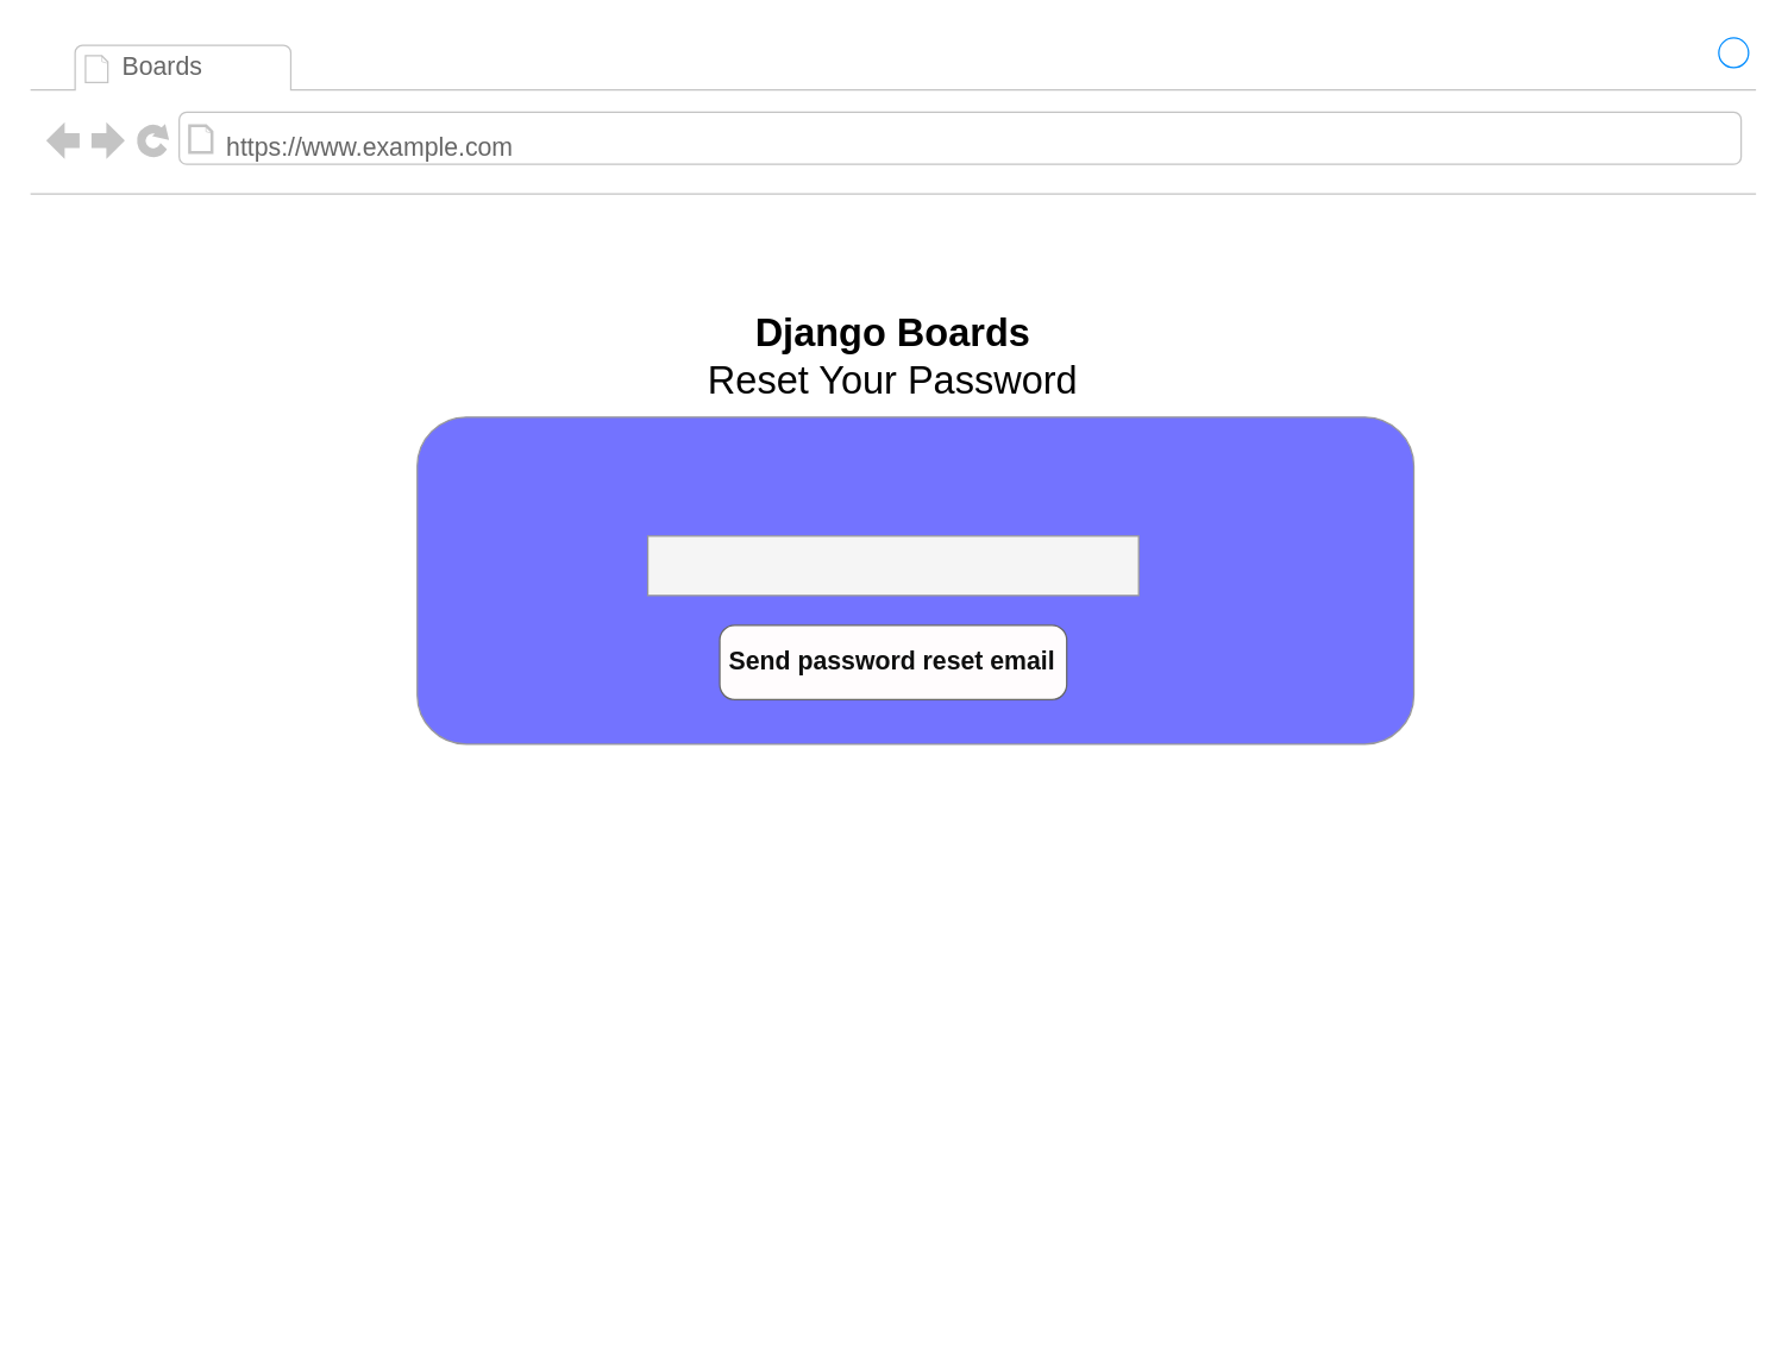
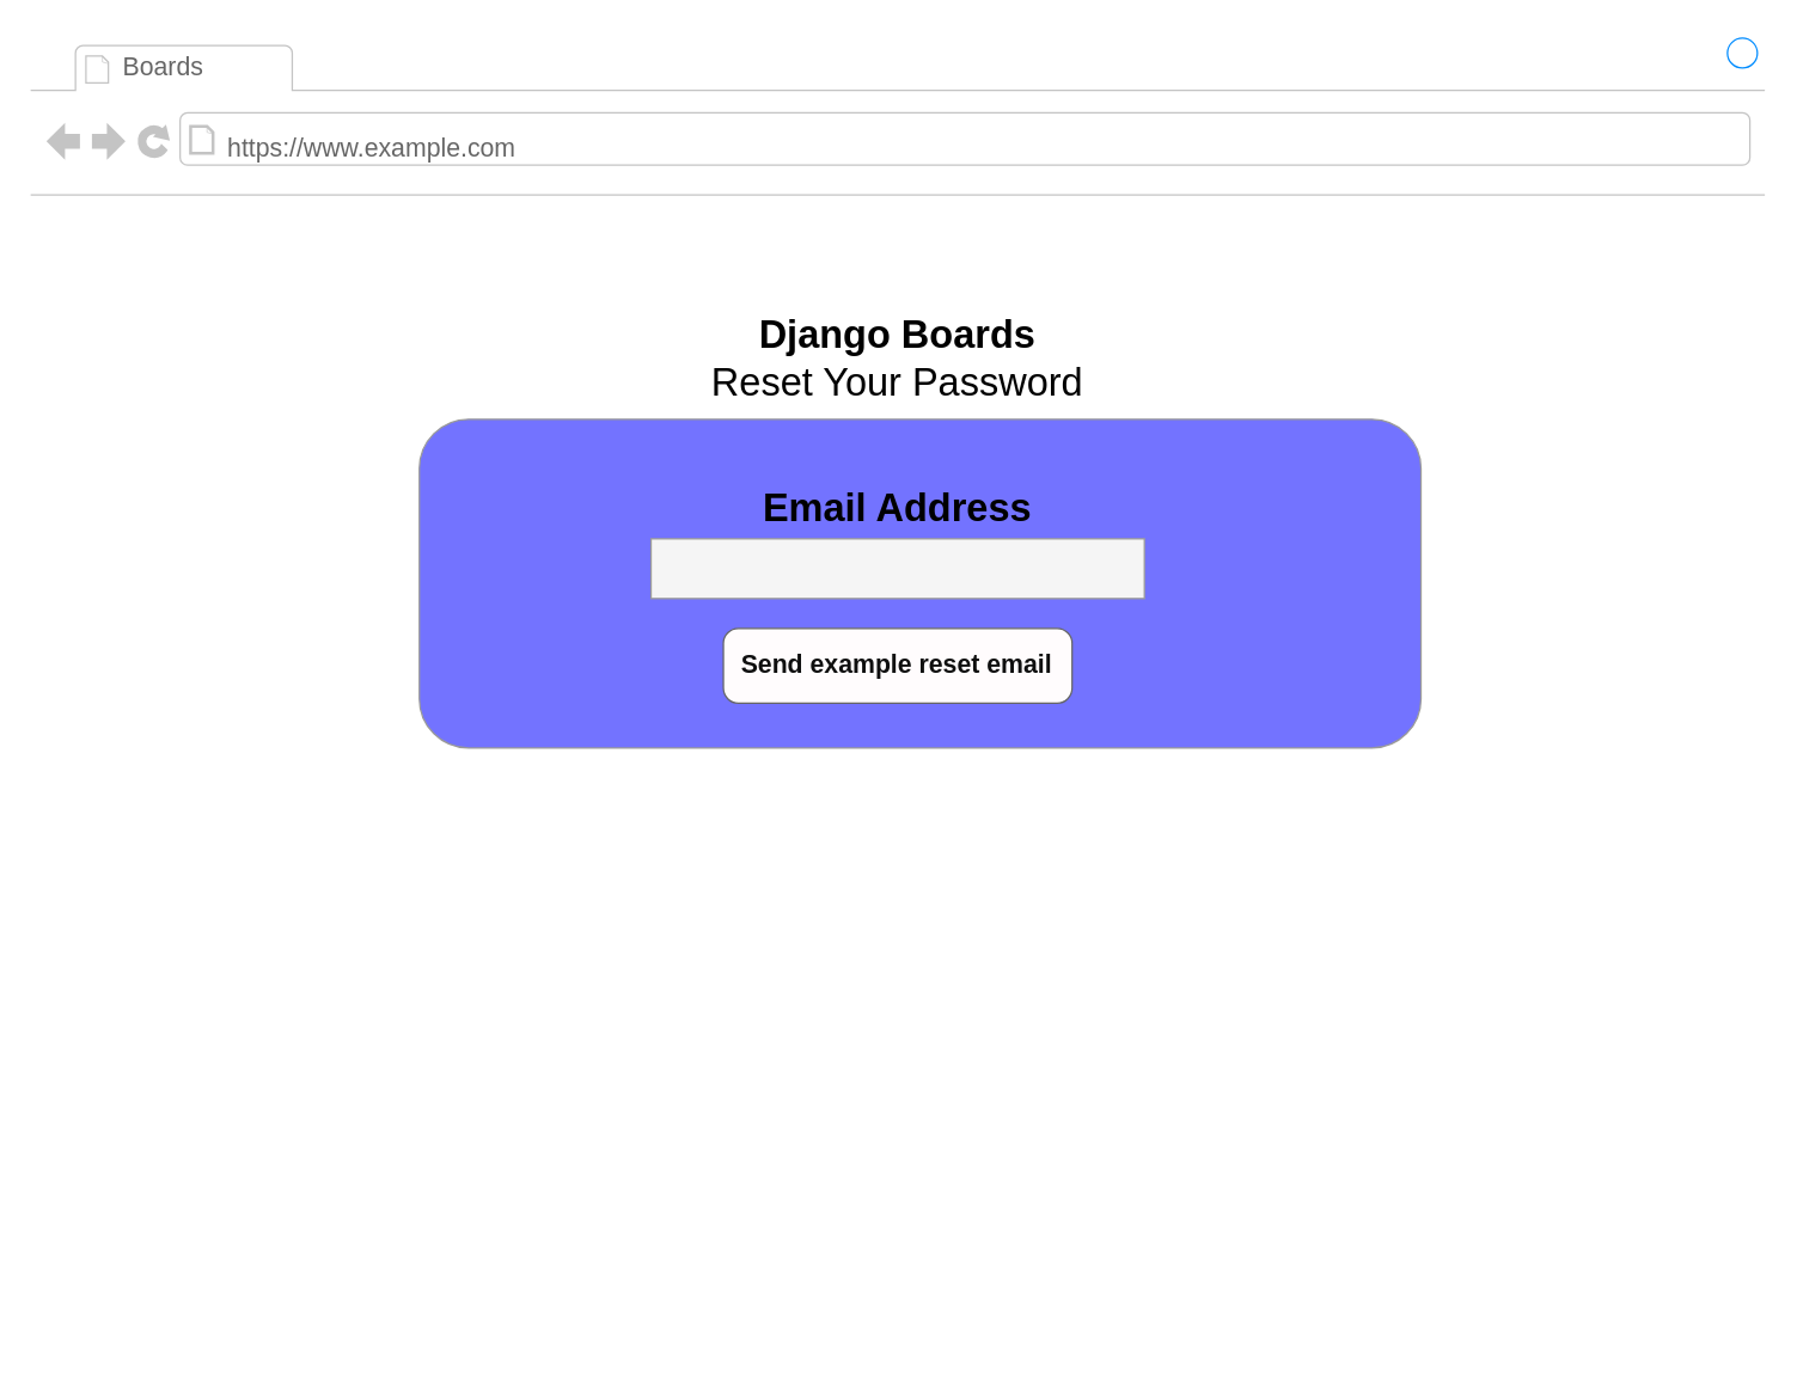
  <mxCell id="0" />
  <mxCell id="1" parent="0" />
  <mxCell id="2" value="sas" style="strokeWidth=1;shadow=0;dashed=0;align=center;html=1;shape=mxgraph.mockup.containers.browserWindow;rSize=0;strokeColor2=#008cff;strokeColor3=#c4c4c4;mainText=,;recursiveResize=0;strokeColor=#FFFFFF;fontColor=#FFFFFF;" parent="1" vertex="1"><mxGeometry width="1160" height="880" as="geometry" x="20" y="20" /></mxCell>
  <mxCell id="3" value="Boards" style="strokeWidth=1;shadow=0;dashed=0;align=center;html=1;shape=mxgraph.mockup.containers.anchor;fontSize=17;fontColor=#666666;align=left;" parent="2" vertex="1"><mxGeometry x="60" y="12" width="110" height="26" as="geometry" /></mxCell>
  <mxCell id="4" value="https://www.example.com" style="strokeWidth=1;shadow=0;dashed=0;align=center;html=1;shape=mxgraph.mockup.containers.anchor;rSize=0;fontSize=17;fontColor=#666666;align=left;" parent="2" vertex="1"><mxGeometry x="130" y="60" width="420" height="40" as="geometry" /></mxCell>
  <mxCell id="5" value="" style="rounded=1;whiteSpace=wrap;html=1;strokeColor=#999999;fillColor=#7373FF;" vertex="1" parent="2"><mxGeometry x="260" y="260" width="670" height="220" as="geometry" /></mxCell>
  <mxCell id="6" value="&lt;font size=&quot;1&quot;&gt;&lt;span style=&quot;font-size: 26px&quot;&gt;&lt;b&gt;Django Boards&lt;/b&gt;&lt;br&gt;Reset Your Password&lt;br&gt;&lt;/span&gt;&lt;/font&gt;" style="text;html=1;strokeColor=none;fillColor=none;align=center;verticalAlign=middle;whiteSpace=wrap;rounded=0;" vertex="1" parent="2"><mxGeometry x="450" y="210" width="260" height="20" as="geometry" /></mxCell>
  <mxCell id="7" value="" style="rounded=0;whiteSpace=wrap;html=1;strokeColor=#999999;fillColor=#F5F5F5;" vertex="1" parent="2"><mxGeometry x="415" y="340" width="330" height="40" as="geometry" /></mxCell>
- <mxCell id="9" value="&lt;font color=&quot;#0f0f0f&quot;&gt;Send password reset email&lt;/font&gt;" style="strokeWidth=1;shadow=0;dashed=0;align=center;html=1;shape=mxgraph.mockup.buttons.button;strokeColor=#666666;fontColor=#ffffff;mainText=;buttonStyle=round;fontSize=17;fontStyle=1;whiteSpace=wrap;fillColor=#FFFCFD;" vertex="1" parent="2"><mxGeometry x="463.38" y="400" width="233.25" height="50" as="geometry" /></mxCell>
+ <mxCell id="8" value="&lt;font size=&quot;1&quot;&gt;&lt;span style=&quot;font-size: 26px&quot;&gt;&lt;b&gt;Email Address&lt;/b&gt;&lt;br&gt;&lt;/span&gt;&lt;/font&gt;" style="text;html=1;strokeColor=none;fillColor=none;align=center;verticalAlign=middle;whiteSpace=wrap;rounded=0;" vertex="1" parent="2"><mxGeometry x="450" y="310" width="260" height="20" as="geometry" /></mxCell>
+ <mxCell id="9" value="&lt;font color=&quot;#0f0f0f&quot;&gt;Send example reset email&lt;/font&gt;" style="strokeWidth=1;shadow=0;dashed=0;align=center;html=1;shape=mxgraph.mockup.buttons.button;strokeColor=#666666;fontColor=#ffffff;mainText=;buttonStyle=round;fontSize=17;fontStyle=1;whiteSpace=wrap;fillColor=#FFFCFD;" vertex="1" parent="2"><mxGeometry x="463.38" y="400" width="233.25" height="50" as="geometry" /></mxCell>
